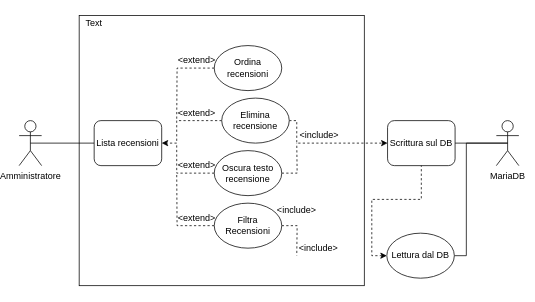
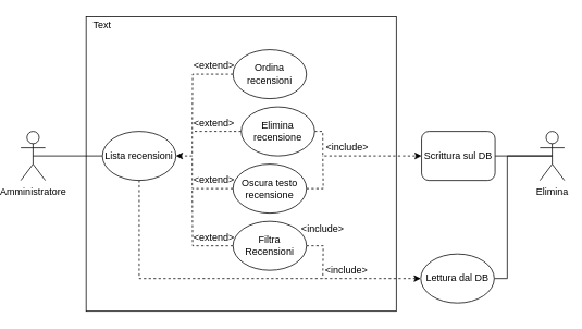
  <mxCell id="0" />
  <mxCell id="1" parent="0" />
  <mxCell id="2" value="" style="rounded=0;whiteSpace=wrap;html=1;" vertex="1" parent="1"><mxGeometry x="100" y="20" width="380" height="360" as="geometry" /></mxCell>
  <mxCell id="3" style="edgeStyle=orthogonalEdgeStyle;rounded=0;orthogonalLoop=1;jettySize=auto;html=1;exitX=0.5;exitY=0.5;exitDx=0;exitDy=0;exitPerimeter=0;entryX=0;entryY=0.5;entryDx=0;entryDy=0;startArrow=none;startFill=0;endArrow=none;endFill=0;" edge="1" parent="1" source="4" target="5"><mxGeometry relative="1" as="geometry" /></mxCell>
  <mxCell id="4" value="Amministratore" style="shape=umlActor;verticalLabelPosition=bottom;verticalAlign=top;html=1;outlineConnect=0;" vertex="1" parent="1"><mxGeometry x="20" y="160" width="30" height="60" as="geometry" /></mxCell>
- <mxCell id="5" value="Lista recensioni" style="whiteSpace=wrap;html=1;rounded=1;" vertex="1" parent="1"><mxGeometry x="120" y="160" width="90" height="60" as="geometry" /></mxCell>
- <mxCell id="6" value="MariaDB" style="shape=umlActor;verticalLabelPosition=bottom;verticalAlign=top;html=1;outlineConnect=0;" vertex="1" parent="1"><mxGeometry x="656" y="160" width="30" height="60" as="geometry" /></mxCell>
+ <mxCell id="5" value="Lista recensioni" style="ellipse;whiteSpace=wrap;html=1;" vertex="1" parent="1"><mxGeometry x="120" y="160" width="90" height="60" as="geometry" /></mxCell>
+ <mxCell id="6" value="Elimina" style="shape=umlActor;verticalLabelPosition=bottom;verticalAlign=top;html=1;outlineConnect=0;" vertex="1" parent="1"><mxGeometry x="656" y="160" width="30" height="60" as="geometry" /></mxCell>
  <mxCell id="7" style="edgeStyle=orthogonalEdgeStyle;rounded=0;orthogonalLoop=1;jettySize=auto;html=1;exitX=1;exitY=0.5;exitDx=0;exitDy=0;entryX=0.5;entryY=0.5;entryDx=0;entryDy=0;entryPerimeter=0;startArrow=none;startFill=0;endArrow=none;endFill=0;" edge="1" parent="1" source="8" target="6"><mxGeometry relative="1" as="geometry"><Array as="points"><mxPoint x="671" y="190" /></Array></mxGeometry></mxCell>
  <mxCell id="8" value="Scrittura sul DB" style="whiteSpace=wrap;html=1;rounded=1;" vertex="1" parent="1"><mxGeometry x="511" y="160" width="90" height="60" as="geometry" /></mxCell>
- <mxCell id="9" style="edgeStyle=orthogonalEdgeStyle;rounded=0;orthogonalLoop=1;jettySize=auto;html=1;exitX=0;exitY=0.5;exitDx=0;exitDy=0;dashed=1;startArrow=classic;startFill=1;endArrow=none;endFill=0;" edge="1" parent="1" source="11" target="8"><mxGeometry relative="1" as="geometry"><mxPoint x="164" y="260" as="targetPoint" /></mxGeometry></mxCell>
+ <mxCell id="9" style="edgeStyle=orthogonalEdgeStyle;rounded=0;orthogonalLoop=1;jettySize=auto;html=1;exitX=0;exitY=0.5;exitDx=0;exitDy=0;entryX=0.5;entryY=1;entryDx=0;entryDy=0;dashed=1;startArrow=classic;startFill=1;endArrow=none;endFill=0;" edge="1" parent="1" source="11" target="5"><mxGeometry relative="1" as="geometry"><mxPoint x="164" y="260" as="targetPoint" /></mxGeometry></mxCell>
  <mxCell id="10" style="edgeStyle=orthogonalEdgeStyle;rounded=0;orthogonalLoop=1;jettySize=auto;html=1;exitX=1;exitY=0.5;exitDx=0;exitDy=0;entryX=0.5;entryY=0.5;entryDx=0;entryDy=0;entryPerimeter=0;startArrow=none;startFill=0;endArrow=none;endFill=0;" edge="1" parent="1" source="11" target="6"><mxGeometry relative="1" as="geometry"><Array as="points"><mxPoint x="616" y="340" /><mxPoint x="616" y="190" /></Array></mxGeometry></mxCell>
  <mxCell id="11" value="Lettura dal DB" style="ellipse;whiteSpace=wrap;html=1;" vertex="1" parent="1"><mxGeometry x="510" y="310" width="90" height="60" as="geometry" /></mxCell>
  <mxCell id="12" style="edgeStyle=orthogonalEdgeStyle;rounded=0;orthogonalLoop=1;jettySize=auto;html=1;exitX=0;exitY=0.5;exitDx=0;exitDy=0;entryX=1;entryY=0.5;entryDx=0;entryDy=0;dashed=1;startArrow=none;startFill=0;endArrow=classic;endFill=1;" edge="1" parent="1" source="14" target="5"><mxGeometry relative="1" as="geometry"><Array as="points"><mxPoint x="230" y="160" /><mxPoint x="230" y="190" /></Array></mxGeometry></mxCell>
  <mxCell id="13" style="edgeStyle=orthogonalEdgeStyle;rounded=0;orthogonalLoop=1;jettySize=auto;html=1;exitX=1;exitY=0.5;exitDx=0;exitDy=0;dashed=1;startArrow=none;startFill=0;endArrow=classic;endFill=1;" edge="1" parent="1" source="14" target="8"><mxGeometry relative="1" as="geometry"><Array as="points"><mxPoint x="390" y="160" /><mxPoint x="390" y="190" /></Array></mxGeometry></mxCell>
  <mxCell id="14" value="Elimina recensione" style="ellipse;whiteSpace=wrap;html=1;" vertex="1" parent="1"><mxGeometry x="290" y="130" width="90" height="60" as="geometry" /></mxCell>
  <mxCell id="15" style="edgeStyle=orthogonalEdgeStyle;rounded=0;orthogonalLoop=1;jettySize=auto;html=1;exitX=1;exitY=0.5;exitDx=0;exitDy=0;dashed=1;startArrow=none;startFill=0;endArrow=none;endFill=0;" edge="1" parent="1" source="17"><mxGeometry relative="1" as="geometry"><mxPoint x="390" y="190" as="targetPoint" /></mxGeometry></mxCell>
  <mxCell id="16" style="edgeStyle=orthogonalEdgeStyle;rounded=0;orthogonalLoop=1;jettySize=auto;html=1;exitX=0;exitY=0.5;exitDx=0;exitDy=0;startArrow=none;startFill=0;endArrow=none;endFill=0;dashed=1;" edge="1" parent="1" source="17"><mxGeometry relative="1" as="geometry"><mxPoint x="230" y="190" as="targetPoint" /><Array as="points"><mxPoint x="230" y="230" /><mxPoint x="230" y="190" /></Array></mxGeometry></mxCell>
  <mxCell id="17" value="Oscura testo&lt;br&gt;recensione" style="ellipse;whiteSpace=wrap;html=1;" vertex="1" parent="1"><mxGeometry x="280" y="200" width="90" height="60" as="geometry" /></mxCell>
  <mxCell id="18" value="&amp;lt;include&amp;gt;" style="text;html=1;strokeColor=none;fillColor=none;align=center;verticalAlign=middle;whiteSpace=wrap;rounded=0;" vertex="1" parent="1"><mxGeometry x="399" y="320" width="40" height="20" as="geometry" /></mxCell>
  <mxCell id="19" value="&amp;lt;include&amp;gt;" style="text;html=1;strokeColor=none;fillColor=none;align=center;verticalAlign=middle;whiteSpace=wrap;rounded=0;" vertex="1" parent="1"><mxGeometry x="400" y="170" width="40" height="20" as="geometry" /></mxCell>
  <mxCell id="20" value="&amp;lt;extend&amp;gt;" style="text;html=1;strokeColor=none;fillColor=none;align=center;verticalAlign=middle;whiteSpace=wrap;rounded=0;" vertex="1" parent="1"><mxGeometry x="237" y="140" width="40" height="20" as="geometry" /></mxCell>
  <mxCell id="21" value="&amp;lt;extend&amp;gt;" style="text;html=1;strokeColor=none;fillColor=none;align=center;verticalAlign=middle;whiteSpace=wrap;rounded=0;" vertex="1" parent="1"><mxGeometry x="237" y="280" width="40" height="20" as="geometry" /></mxCell>
  <mxCell id="22" style="edgeStyle=orthogonalEdgeStyle;rounded=0;orthogonalLoop=1;jettySize=auto;html=1;exitX=0;exitY=0.5;exitDx=0;exitDy=0;dashed=1;startArrow=none;startFill=0;endArrow=none;endFill=0;" edge="1" parent="1" source="23"><mxGeometry relative="1" as="geometry"><mxPoint x="230" y="160" as="targetPoint" /></mxGeometry></mxCell>
  <mxCell id="23" value="Ordina recensioni" style="ellipse;whiteSpace=wrap;html=1;" vertex="1" parent="1"><mxGeometry x="280" y="60" width="90" height="60" as="geometry" /></mxCell>
  <mxCell id="24" value="&amp;lt;extend&amp;gt;" style="text;html=1;strokeColor=none;fillColor=none;align=center;verticalAlign=middle;whiteSpace=wrap;rounded=0;" vertex="1" parent="1"><mxGeometry x="237" y="70" width="40" height="20" as="geometry" /></mxCell>
  <mxCell id="25" style="edgeStyle=orthogonalEdgeStyle;rounded=0;orthogonalLoop=1;jettySize=auto;html=1;exitX=0;exitY=0.5;exitDx=0;exitDy=0;dashed=1;startArrow=none;startFill=0;endArrow=none;endFill=0;" edge="1" parent="1" source="27"><mxGeometry relative="1" as="geometry"><mxPoint x="230" y="230" as="targetPoint" /></mxGeometry></mxCell>
  <mxCell id="26" style="edgeStyle=orthogonalEdgeStyle;rounded=0;orthogonalLoop=1;jettySize=auto;html=1;exitX=1;exitY=0.5;exitDx=0;exitDy=0;dashed=1;startArrow=none;startFill=0;endArrow=none;endFill=0;" edge="1" parent="1" source="27"><mxGeometry relative="1" as="geometry"><mxPoint x="390" y="340" as="targetPoint" /></mxGeometry></mxCell>
  <mxCell id="27" value="Filtra Recensioni" style="ellipse;whiteSpace=wrap;html=1;" vertex="1" parent="1"><mxGeometry x="280" y="270" width="90" height="60" as="geometry" /></mxCell>
  <mxCell id="28" value="&amp;lt;include&amp;gt;" style="text;html=1;strokeColor=none;fillColor=none;align=center;verticalAlign=middle;whiteSpace=wrap;rounded=0;" vertex="1" parent="1"><mxGeometry x="370" y="270" width="40" height="20" as="geometry" /></mxCell>
  <mxCell id="29" value="&amp;lt;extend&amp;gt;" style="text;html=1;strokeColor=none;fillColor=none;align=center;verticalAlign=middle;whiteSpace=wrap;rounded=0;" vertex="1" parent="1"><mxGeometry x="237" y="210" width="40" height="20" as="geometry" /></mxCell>
  <mxCell id="30" value="Text" style="text;html=1;strokeColor=none;fillColor=none;align=center;verticalAlign=middle;whiteSpace=wrap;rounded=0;" vertex="1" parent="1"><mxGeometry x="100" y="20" width="40" height="20" as="geometry" /></mxCell>
